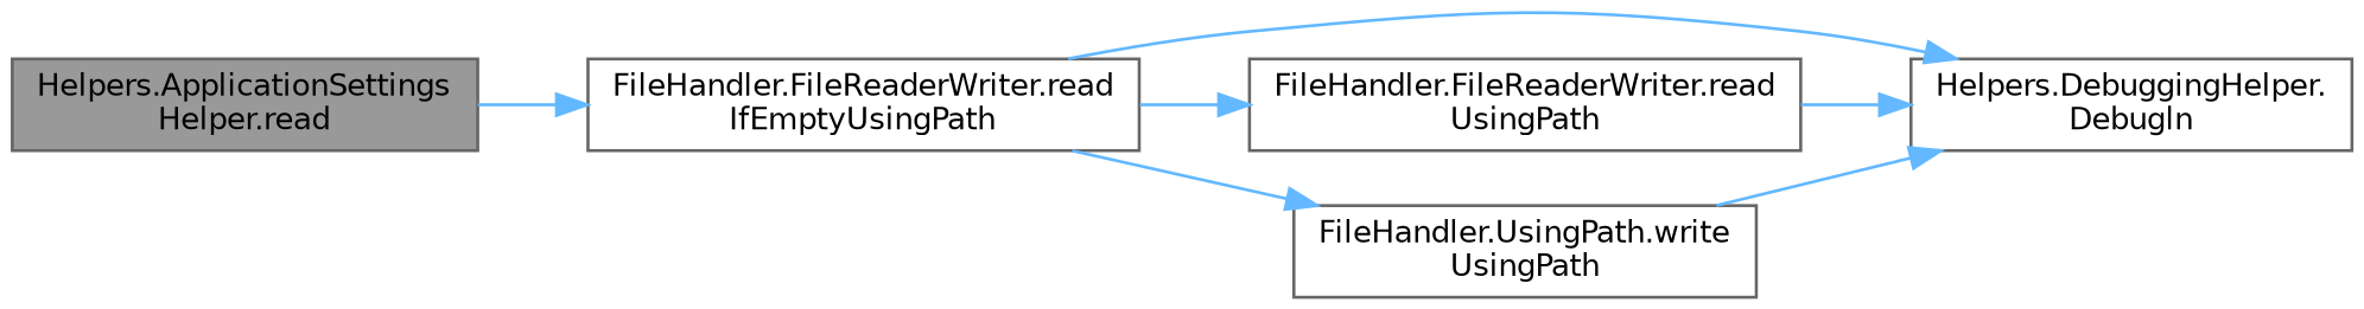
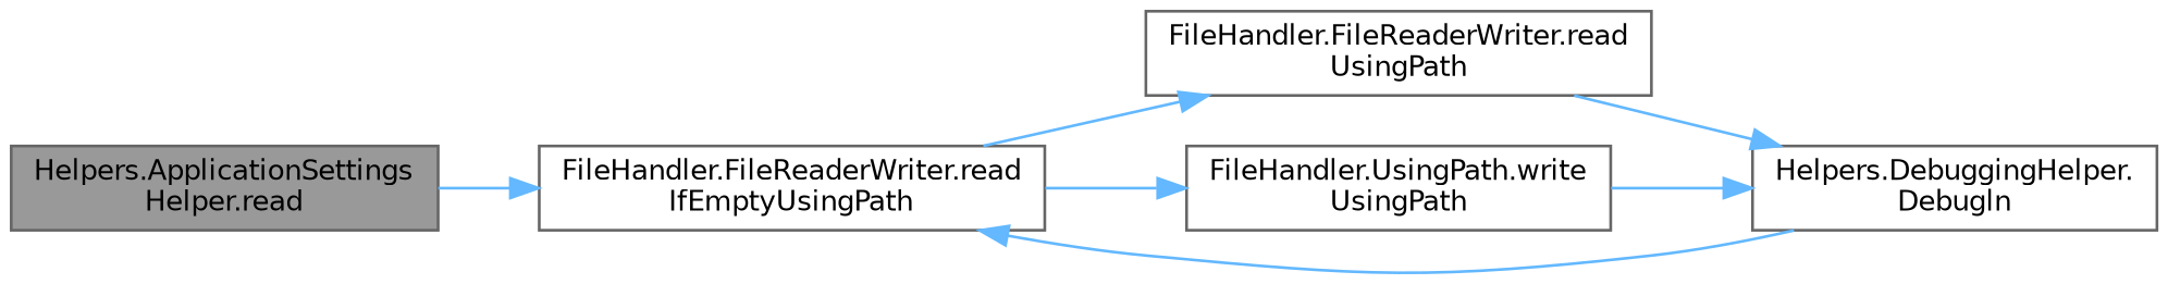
  digraph {
    rankdir=LR
    node [color=grey40 fillcolor=white fontname=Helvetica fontsize=10 shape=box style=filled]
    edge [color=steelblue1 fontname=Helvetica fontsize=10 labelfontname=Helvetica labelfontsize=10 style=solid]
    n1 [color=gray40 fillcolor=grey60 fontcolor=black height=0.2 label="Helpers.ApplicationSettings\lHelper.read" width=0.4]
    n2 [height=0.2 label="FileHandler.FileReaderWriter.read\lIfEmptyUsingPath" width=0.4]
    n3 [height=0.2 label="Helpers.DebuggingHelper.\lDebugln" width=0.4]
    n4 [height=0.2 label="FileHandler.FileReaderWriter.read\lUsingPath" width=0.4]
    n5 [height=0.2 label="FileHandler.UsingPath.write\lUsingPath" width=0.4]
    n1 -> n2
-   n2 -> n3
+   n3 -> n2
    n2 -> n4
    n2 -> n5
    n4 -> n3
    n5 -> n3
  }
